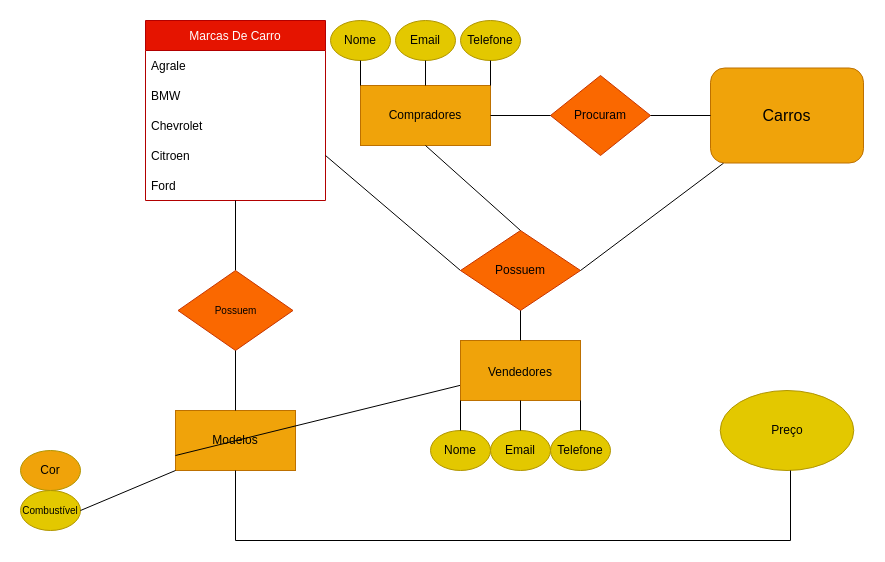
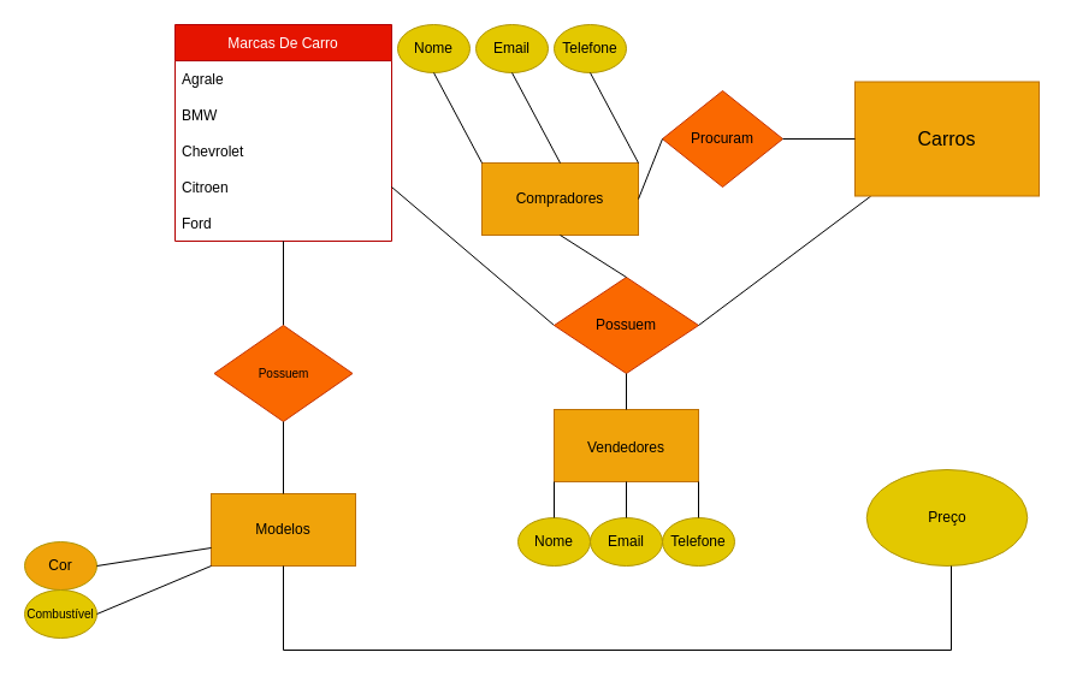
  <mxCell id="0" />
  <mxCell id="1" parent="0" />
  <mxCell id="2" value="Marcas De Carro" style="swimlane;fontStyle=0;childLayout=stackLayout;horizontal=1;startSize=30;horizontalStack=0;resizeParent=1;resizeParentMax=0;resizeLast=0;collapsible=1;marginBottom=0;fillColor=#e51400;fontColor=#ffffff;strokeColor=#B20000;" vertex="1" parent="1"><mxGeometry x="145" y="20" width="180" height="180" as="geometry" /></mxCell>
  <mxCell id="3" value="Agrale" style="text;align=left;verticalAlign=middle;spacingLeft=4;spacingRight=4;overflow=hidden;points=[[0,0.5],[1,0.5]];portConstraint=eastwest;rotatable=0;" vertex="1" parent="2"><mxGeometry y="30" width="180" height="30" as="geometry" /></mxCell>
  <mxCell id="4" value="BMW" style="text;strokeColor=none;fillColor=none;align=left;verticalAlign=middle;spacingLeft=4;spacingRight=4;overflow=hidden;points=[[0,0.5],[1,0.5]];portConstraint=eastwest;rotatable=0;" vertex="1" parent="2"><mxGeometry y="60" width="180" height="30" as="geometry" /></mxCell>
  <mxCell id="5" value="Chevrolet" style="text;strokeColor=none;fillColor=none;align=left;verticalAlign=middle;spacingLeft=4;spacingRight=4;overflow=hidden;points=[[0,0.5],[1,0.5]];portConstraint=eastwest;rotatable=0;" vertex="1" parent="2"><mxGeometry y="90" width="180" height="30" as="geometry" /></mxCell>
  <mxCell id="6" value="Citroen" style="text;strokeColor=none;fillColor=none;align=left;verticalAlign=middle;spacingLeft=4;spacingRight=4;overflow=hidden;points=[[0,0.5],[1,0.5]];portConstraint=eastwest;rotatable=0;" vertex="1" parent="2"><mxGeometry y="120" width="180" height="30" as="geometry" /></mxCell>
  <mxCell id="7" value="Ford" style="text;strokeColor=none;fillColor=none;align=left;verticalAlign=middle;spacingLeft=4;spacingRight=4;overflow=hidden;points=[[0,0.5],[1,0.5]];portConstraint=eastwest;rotatable=0;" vertex="1" parent="2"><mxGeometry y="150" width="180" height="30" as="geometry" /></mxCell>
  <mxCell id="8" value="" style="endArrow=none;html=1;rounded=0;entryX=0;entryY=0.5;entryDx=0;entryDy=0;exitX=1;exitY=0.5;exitDx=0;exitDy=0;" edge="1" parent="1" source="6" target="9"><mxGeometry width="50" height="50" relative="1" as="geometry"><mxPoint x="340" y="190" as="sourcePoint" /><mxPoint x="510" y="115" as="targetPoint" /></mxGeometry></mxCell>
  <mxCell id="9" value="Possuem" style="rhombus;whiteSpace=wrap;html=1;fillColor=#fa6800;fontColor=#000000;strokeColor=#C73500;" vertex="1" parent="1"><mxGeometry x="460" y="230" width="120" height="80" as="geometry" /></mxCell>
  <mxCell id="10" value="" style="endArrow=none;html=1;rounded=0;exitX=0.5;exitY=0;exitDx=0;exitDy=0;" edge="1" parent="1" source="16" target="7"><mxGeometry width="50" height="50" relative="1" as="geometry"><mxPoint x="235" y="270" as="sourcePoint" /><mxPoint x="210" y="240" as="targetPoint" /></mxGeometry></mxCell>
  <mxCell id="11" value="Modelos" style="rounded=0;whiteSpace=wrap;html=1;fillColor=#f0a30a;fontColor=#000000;strokeColor=#BD7000;" vertex="1" parent="1"><mxGeometry x="175" y="410" width="120" height="60" as="geometry" /></mxCell>
  <mxCell id="12" value="Cor" style="ellipse;whiteSpace=wrap;html=1;fillColor=#f0a30a;fontColor=#000000;strokeColor=#B09500;" vertex="1" parent="1"><mxGeometry x="20" y="450" width="60" height="40" as="geometry" /></mxCell>
- <mxCell id="13" value="" style="endArrow=none;html=1;rounded=0;exitX=0;exitY=0.75;exitDx=0;exitDy=0;" edge="1" parent="1" source="11" target="20"><mxGeometry width="50" height="50" relative="1" as="geometry"><mxPoint x="210" y="290" as="sourcePoint" /><mxPoint x="260" y="240" as="targetPoint" /></mxGeometry></mxCell>
+ <mxCell id="13" value="" style="endArrow=none;html=1;rounded=0;entryX=1;entryY=0.5;entryDx=0;entryDy=0;exitX=0;exitY=0.75;exitDx=0;exitDy=0;" edge="1" parent="1" source="11" target="12"><mxGeometry width="50" height="50" relative="1" as="geometry"><mxPoint x="210" y="290" as="sourcePoint" /><mxPoint x="260" y="240" as="targetPoint" /></mxGeometry></mxCell>
  <mxCell id="14" value="&lt;font style=&quot;font-size: 10px&quot;&gt;Combustível&lt;/font&gt;" style="ellipse;whiteSpace=wrap;html=1;fillColor=#e3c800;fontColor=#000000;strokeColor=#B09500;" vertex="1" parent="1"><mxGeometry x="20" y="490" width="60" height="40" as="geometry" /></mxCell>
  <mxCell id="15" value="" style="endArrow=none;html=1;rounded=0;exitX=1;exitY=0.5;exitDx=0;exitDy=0;entryX=0;entryY=1;entryDx=0;entryDy=0;" edge="1" parent="1" source="14" target="11"><mxGeometry width="50" height="50" relative="1" as="geometry"><mxPoint x="210" y="290" as="sourcePoint" /><mxPoint x="260" y="240" as="targetPoint" /></mxGeometry></mxCell>
  <mxCell id="16" value="Possuem" style="rhombus;whiteSpace=wrap;html=1;fontSize=10;fillColor=#fa6800;fontColor=#000000;strokeColor=#C73500;" vertex="1" parent="1"><mxGeometry x="177.5" y="270" width="115" height="80" as="geometry" /></mxCell>
  <mxCell id="17" value="" style="endArrow=none;html=1;rounded=0;fontSize=10;entryX=0.5;entryY=1;entryDx=0;entryDy=0;exitX=0.5;exitY=0;exitDx=0;exitDy=0;" edge="1" parent="1" source="11" target="16"><mxGeometry width="50" height="50" relative="1" as="geometry"><mxPoint x="210" y="390" as="sourcePoint" /><mxPoint x="260" y="340" as="targetPoint" /></mxGeometry></mxCell>
  <mxCell id="18" value="" style="endArrow=none;html=1;rounded=0;fontSize=10;exitX=1;exitY=0.5;exitDx=0;exitDy=0;" edge="1" parent="1" source="9" target="19"><mxGeometry width="50" height="50" relative="1" as="geometry"><mxPoint x="580" y="290" as="sourcePoint" /><mxPoint x="720" y="115" as="targetPoint" /></mxGeometry></mxCell>
- <mxCell id="19" value="&lt;font style=&quot;font-size: 16px&quot;&gt;Carros&lt;/font&gt;" style="whiteSpace=wrap;html=1;fontSize=10;fillColor=#f0a30a;fontColor=#000000;strokeColor=#BD7000;rounded=1;" vertex="1" parent="1"><mxGeometry x="710" y="67.5" width="153" height="95" as="geometry" /></mxCell>
+ <mxCell id="19" value="&lt;font style=&quot;font-size: 16px&quot;&gt;Carros&lt;/font&gt;" style="rounded=0;whiteSpace=wrap;html=1;fontSize=10;fillColor=#f0a30a;fontColor=#000000;strokeColor=#BD7000;" vertex="1" parent="1"><mxGeometry x="710" y="67.5" width="153" height="95" as="geometry" /></mxCell>
  <mxCell id="20" value="&lt;font style=&quot;font-size: 12px&quot;&gt;Vendedores&lt;/font&gt;" style="rounded=0;whiteSpace=wrap;html=1;fontSize=16;fillColor=#f0a30a;fontColor=#000000;strokeColor=#BD7000;" vertex="1" parent="1"><mxGeometry x="460" y="340" width="120" height="60" as="geometry" /></mxCell>
  <mxCell id="21" value="" style="endArrow=none;html=1;rounded=0;fontSize=12;entryX=0.5;entryY=1;entryDx=0;entryDy=0;exitX=0.5;exitY=0;exitDx=0;exitDy=0;" edge="1" parent="1" source="20" target="9"><mxGeometry width="50" height="50" relative="1" as="geometry"><mxPoint x="420" y="290" as="sourcePoint" /><mxPoint x="530" y="160" as="targetPoint" /></mxGeometry></mxCell>
  <mxCell id="22" value="Nome" style="ellipse;whiteSpace=wrap;html=1;fontSize=12;fillColor=#e3c800;fontColor=#000000;strokeColor=#B09500;" vertex="1" parent="1"><mxGeometry x="430" y="430" width="60" height="40" as="geometry" /></mxCell>
  <mxCell id="23" value="Email" style="ellipse;whiteSpace=wrap;html=1;fontSize=12;fillColor=#e3c800;fontColor=#000000;strokeColor=#B09500;" vertex="1" parent="1"><mxGeometry x="490" y="430" width="60" height="40" as="geometry" /></mxCell>
  <mxCell id="24" value="Telefone" style="ellipse;whiteSpace=wrap;html=1;fontSize=12;fillColor=#e3c800;fontColor=#000000;strokeColor=#B09500;" vertex="1" parent="1"><mxGeometry x="550" y="430" width="60" height="40" as="geometry" /></mxCell>
  <mxCell id="25" value="" style="endArrow=none;html=1;rounded=0;fontSize=12;exitX=0.5;exitY=0;exitDx=0;exitDy=0;entryX=0;entryY=1;entryDx=0;entryDy=0;" edge="1" parent="1" source="22" target="20"><mxGeometry width="50" height="50" relative="1" as="geometry"><mxPoint x="570" y="340" as="sourcePoint" /><mxPoint x="620" y="290" as="targetPoint" /></mxGeometry></mxCell>
  <mxCell id="26" value="" style="endArrow=none;html=1;rounded=0;fontSize=12;exitX=0.5;exitY=0;exitDx=0;exitDy=0;entryX=0.5;entryY=1;entryDx=0;entryDy=0;" edge="1" parent="1" source="23" target="20"><mxGeometry width="50" height="50" relative="1" as="geometry"><mxPoint x="570" y="340" as="sourcePoint" /><mxPoint x="620" y="290" as="targetPoint" /></mxGeometry></mxCell>
  <mxCell id="27" value="" style="endArrow=none;html=1;rounded=0;fontSize=12;exitX=0.5;exitY=0;exitDx=0;exitDy=0;entryX=1;entryY=1;entryDx=0;entryDy=0;" edge="1" parent="1" source="24" target="20"><mxGeometry width="50" height="50" relative="1" as="geometry"><mxPoint x="570" y="340" as="sourcePoint" /><mxPoint x="620" y="290" as="targetPoint" /></mxGeometry></mxCell>
  <mxCell id="28" value="Preço" style="ellipse;whiteSpace=wrap;html=1;fontSize=12;fillColor=#e3c800;fontColor=#000000;strokeColor=#B09500;" vertex="1" parent="1"><mxGeometry x="719.75" y="390" width="133.5" height="80" as="geometry" /></mxCell>
- <mxCell id="29" value="Compradores" style="rounded=0;whiteSpace=wrap;html=1;fontSize=12;fillColor=#f0a30a;fontColor=#000000;strokeColor=#BD7000;" vertex="1" parent="1"><mxGeometry x="360" y="85" width="130" height="60" as="geometry" /></mxCell>
+ <mxCell id="29" value="Compradores" style="rounded=0;whiteSpace=wrap;html=1;fontSize=12;fillColor=#f0a30a;fontColor=#000000;strokeColor=#BD7000;" vertex="1" parent="1"><mxGeometry x="400" y="135" width="130" height="60" as="geometry" /></mxCell>
  <mxCell id="30" value="" style="endArrow=none;html=1;rounded=0;fontSize=12;entryX=0.5;entryY=0;entryDx=0;entryDy=0;exitX=0.5;exitY=1;exitDx=0;exitDy=0;" edge="1" parent="1" source="29" target="9"><mxGeometry width="50" height="50" relative="1" as="geometry"><mxPoint x="460" y="360" as="sourcePoint" /><mxPoint x="510" y="310" as="targetPoint" /></mxGeometry></mxCell>
  <mxCell id="31" value="Procuram" style="rhombus;whiteSpace=wrap;html=1;fontSize=12;fillColor=#fa6800;fontColor=#000000;strokeColor=#C73500;" vertex="1" parent="1"><mxGeometry x="550" y="75" width="100" height="80" as="geometry" /></mxCell>
  <mxCell id="32" value="" style="endArrow=none;html=1;rounded=0;fontSize=12;entryX=0;entryY=0.5;entryDx=0;entryDy=0;exitX=1;exitY=0.5;exitDx=0;exitDy=0;" edge="1" parent="1" source="29" target="31"><mxGeometry width="50" height="50" relative="1" as="geometry"><mxPoint x="460" y="360" as="sourcePoint" /><mxPoint x="510" y="310" as="targetPoint" /></mxGeometry></mxCell>
  <mxCell id="33" value="" style="endArrow=none;html=1;rounded=0;fontSize=12;entryX=0;entryY=0.5;entryDx=0;entryDy=0;exitX=1;exitY=0.5;exitDx=0;exitDy=0;" edge="1" parent="1" source="31" target="19"><mxGeometry width="50" height="50" relative="1" as="geometry"><mxPoint x="460" y="360" as="sourcePoint" /><mxPoint x="510" y="310" as="targetPoint" /></mxGeometry></mxCell>
  <mxCell id="34" value="Nome" style="ellipse;whiteSpace=wrap;html=1;fontSize=12;fillColor=#e3c800;fontColor=#000000;strokeColor=#B09500;" vertex="1" parent="1"><mxGeometry x="330" y="20" width="60" height="40" as="geometry" /></mxCell>
  <mxCell id="35" value="Email" style="ellipse;whiteSpace=wrap;html=1;fontSize=12;fillColor=#e3c800;fontColor=#000000;strokeColor=#B09500;" vertex="1" parent="1"><mxGeometry x="395" y="20" width="60" height="40" as="geometry" /></mxCell>
  <mxCell id="36" value="Telefone" style="ellipse;whiteSpace=wrap;html=1;fontSize=12;fillColor=#e3c800;fontColor=#000000;strokeColor=#B09500;" vertex="1" parent="1"><mxGeometry x="460" y="20" width="60" height="40" as="geometry" /></mxCell>
  <mxCell id="37" value="" style="endArrow=none;html=1;rounded=0;fontSize=12;entryX=0.5;entryY=1;entryDx=0;entryDy=0;exitX=0;exitY=0;exitDx=0;exitDy=0;" edge="1" parent="1" source="29" target="34"><mxGeometry width="50" height="50" relative="1" as="geometry"><mxPoint x="460" y="360" as="sourcePoint" /><mxPoint x="510" y="310" as="targetPoint" /></mxGeometry></mxCell>
  <mxCell id="38" value="" style="endArrow=none;html=1;rounded=0;fontSize=12;entryX=0.5;entryY=1;entryDx=0;entryDy=0;exitX=0.5;exitY=0;exitDx=0;exitDy=0;" edge="1" parent="1" source="29" target="35"><mxGeometry width="50" height="50" relative="1" as="geometry"><mxPoint x="460" y="360" as="sourcePoint" /><mxPoint x="510" y="310" as="targetPoint" /></mxGeometry></mxCell>
  <mxCell id="39" value="" style="endArrow=none;html=1;rounded=0;fontSize=12;entryX=0.5;entryY=1;entryDx=0;entryDy=0;exitX=1;exitY=0;exitDx=0;exitDy=0;" edge="1" parent="1" source="29" target="36"><mxGeometry width="50" height="50" relative="1" as="geometry"><mxPoint x="480" y="90" as="sourcePoint" /><mxPoint x="510" y="310" as="targetPoint" /></mxGeometry></mxCell>
  <mxCell id="40" value="" style="endArrow=none;html=1;rounded=0;fontSize=12;exitX=0.5;exitY=1;exitDx=0;exitDy=0;" edge="1" parent="1" source="11"><mxGeometry width="50" height="50" relative="1" as="geometry"><mxPoint x="460" y="360" as="sourcePoint" /><mxPoint x="790" y="470" as="targetPoint" /><Array as="points"><mxPoint x="235" y="540" /><mxPoint x="790" y="540" /></Array></mxGeometry></mxCell>
